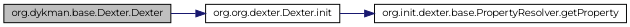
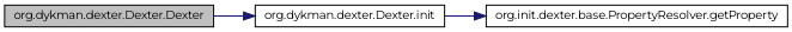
  digraph {
    fontname=Montserrat
    rankdir=LR
    node [color=black fontname=Montserrat fontsize=10 shape=record]
    edge [color=midnightblue fontname=Montserrat fontsize=10 labelfontname=FreeSans labelfontsize=10 style=solid]
-   n1 [fillcolor=grey75 fontcolor=black height=0.2 label="org.dykman.base.Dexter.Dexter" style=filled width=0.4]
-   n2 [height=0.2 label="org.org.dexter.Dexter.init" width=0.4]
+   n1 [fillcolor=grey75 fontcolor=black height=0.2 label="org.dykman.dexter.Dexter.Dexter" style=filled width=0.4]
+   n2 [height=0.2 label="org.dykman.dexter.Dexter.init" width=0.4]
    n3 [height=0.2 label="org.init.dexter.base.PropertyResolver.getProperty" width=0.4]
    n1 -> n2
    n2 -> n3
  }
